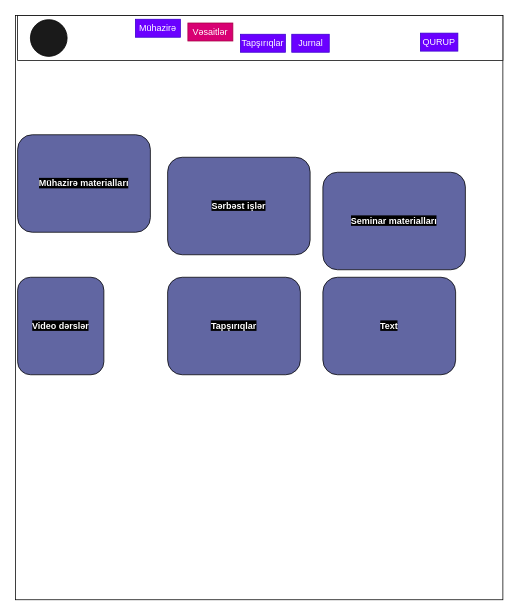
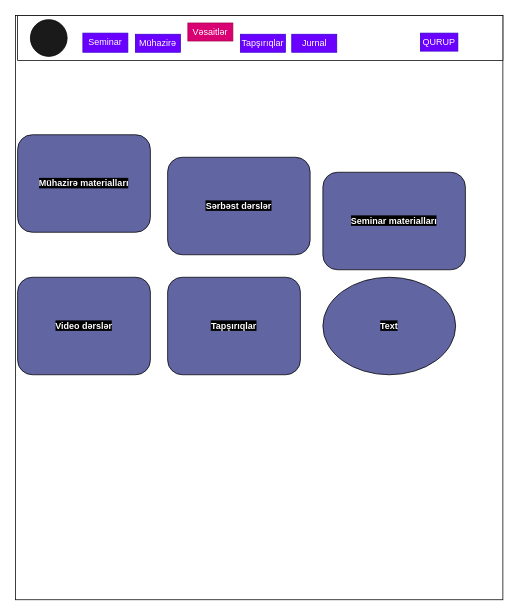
  <mxCell id="0" />
  <mxCell id="1" parent="0" />
  <mxCell id="2" value="Help" style="text;html=1;align=center;verticalAlign=middle;whiteSpace=wrap;rounded=0;fontColor=#FFFFFF;" parent="1" vertex="1"><mxGeometry x="470" y="35" width="60" height="30" as="geometry" /></mxCell>
  <mxCell id="3" value="" style="rounded=0;whiteSpace=wrap;html=1;" parent="1" vertex="1"><mxGeometry x="20" y="20" width="650" height="779" as="geometry" /></mxCell>
  <mxCell id="4" value="" style="rounded=0;whiteSpace=wrap;html=1;" parent="1" vertex="1"><mxGeometry x="23" y="20" width="647" height="60" as="geometry" /></mxCell>
  <mxCell id="5" value="" style="ellipse;whiteSpace=wrap;html=1;aspect=fixed;fillColor=#1A1A1A;" parent="1" vertex="1"><mxGeometry x="40" y="25.5" width="49" height="49" as="geometry" /></mxCell>
  <mxCell id="6" value="&lt;span style=&quot;background-color: rgb(0 , 0 , 0)&quot;&gt;&lt;b&gt;Mühazirə materialları&lt;/b&gt;&lt;/span&gt;" style="rounded=1;whiteSpace=wrap;html=1;fillColor=#6166A2;fontColor=#FFFFFF;" parent="1" vertex="1"><mxGeometry x="23" y="179" width="177" height="130" as="geometry" /></mxCell>
- <mxCell id="7" value="&lt;span style=&quot;background-color: rgb(0 , 0 , 0)&quot;&gt;&lt;b&gt;&lt;font style=&quot;font-size: 12px&quot;&gt;Sərbəst işlər&lt;/font&gt;&lt;/b&gt;&lt;/span&gt;" style="rounded=1;whiteSpace=wrap;html=1;fillColor=#6166A2;fontColor=#FFFFFF;" parent="1" vertex="1"><mxGeometry x="223" y="209" width="190" height="130" as="geometry" /></mxCell>
- <mxCell id="9" value="Mühazirə" style="text;html=1;strokeColor=#3700CC;fillColor=#6a00ff;align=center;verticalAlign=middle;whiteSpace=wrap;rounded=0;fontColor=#ffffff;" parent="1" vertex="1"><mxGeometry x="180" y="25" width="60" height="24" as="geometry" /></mxCell>
+ <mxCell id="7" value="&lt;span style=&quot;background-color: rgb(0 , 0 , 0)&quot;&gt;&lt;b&gt;&lt;font style=&quot;font-size: 12px&quot;&gt;Sərbəst dərslər&lt;/font&gt;&lt;/b&gt;&lt;/span&gt;" style="rounded=1;whiteSpace=wrap;html=1;fillColor=#6166A2;fontColor=#FFFFFF;" parent="1" vertex="1"><mxGeometry x="223" y="209" width="190" height="130" as="geometry" /></mxCell>
+ <mxCell id="8" value="Seminar" style="text;html=1;strokeColor=#3700CC;fillColor=#6a00ff;align=center;verticalAlign=middle;whiteSpace=wrap;rounded=0;fontColor=#ffffff;" parent="1" vertex="1"><mxGeometry x="110" y="43.5" width="60" height="25.5" as="geometry" /></mxCell>
+ <mxCell id="9" value="Mühazirə" style="text;html=1;strokeColor=#3700CC;fillColor=#6a00ff;align=center;verticalAlign=middle;whiteSpace=wrap;rounded=0;fontColor=#ffffff;" parent="1" vertex="1"><mxGeometry x="180" y="45" width="60" height="24" as="geometry" /></mxCell>
  <mxCell id="10" value="Vəsaitlər" style="text;html=1;strokeColor=#A50040;fillColor=#d80073;align=center;verticalAlign=middle;whiteSpace=wrap;rounded=0;fontColor=#ffffff;" parent="1" vertex="1"><mxGeometry x="250" y="30" width="60" height="24" as="geometry" /></mxCell>
  <mxCell id="11" value="Tapşırıqlar" style="text;html=1;strokeColor=#3700CC;fillColor=#6a00ff;align=center;verticalAlign=middle;whiteSpace=wrap;rounded=0;fontColor=#ffffff;" parent="1" vertex="1"><mxGeometry x="320" y="45" width="60" height="24" as="geometry" /></mxCell>
- <mxCell id="12" value="Jurnal" style="text;html=1;strokeColor=#3700CC;fillColor=#6a00ff;align=center;verticalAlign=middle;whiteSpace=wrap;rounded=0;fontColor=#ffffff;" parent="1" vertex="1"><mxGeometry x="388.5" y="45" width="50" height="24" as="geometry" /></mxCell>
+ <mxCell id="12" value="Jurnal" style="text;html=1;strokeColor=#3700CC;fillColor=#6a00ff;align=center;verticalAlign=middle;whiteSpace=wrap;rounded=0;fontColor=#ffffff;" parent="1" vertex="1"><mxGeometry x="388.5" y="45" width="60" height="24" as="geometry" /></mxCell>
  <mxCell id="13" value="QURUP" style="text;html=1;strokeColor=#3700CC;fillColor=#6a00ff;align=center;verticalAlign=middle;whiteSpace=wrap;rounded=0;fontColor=#ffffff;" parent="1" vertex="1"><mxGeometry x="560" y="43.5" width="50" height="24" as="geometry" /></mxCell>
  <mxCell id="14" value="&lt;span style=&quot;background-color: rgb(0 , 0 , 0)&quot;&gt;&lt;b&gt;Seminar materialları&lt;/b&gt;&lt;/span&gt;" style="rounded=1;whiteSpace=wrap;html=1;fillColor=#6166A2;fontColor=#FFFFFF;" parent="1" vertex="1"><mxGeometry x="430" y="229" width="190" height="130" as="geometry" /></mxCell>
- <mxCell id="15" value="&lt;span style=&quot;background-color: rgb(0 , 0 , 0)&quot;&gt;&lt;b&gt;Video dərslər&lt;/b&gt;&lt;/span&gt;" style="rounded=1;whiteSpace=wrap;html=1;fillColor=#6166A2;fontColor=#FFFFFF;" parent="1" vertex="1"><mxGeometry x="23" y="369" width="115" height="130" as="geometry" /></mxCell>
+ <mxCell id="15" value="&lt;span style=&quot;background-color: rgb(0 , 0 , 0)&quot;&gt;&lt;b&gt;Video dərslər&lt;/b&gt;&lt;/span&gt;" style="rounded=1;whiteSpace=wrap;html=1;fillColor=#6166A2;fontColor=#FFFFFF;" parent="1" vertex="1"><mxGeometry x="23" y="369" width="177" height="130" as="geometry" /></mxCell>
  <mxCell id="16" value="&lt;span style=&quot;background-color: rgb(0 , 0 , 0)&quot;&gt;&lt;b&gt;Tapşırıqlar&lt;/b&gt;&lt;/span&gt;" style="rounded=1;whiteSpace=wrap;html=1;fillColor=#6166A2;fontColor=#FFFFFF;" parent="1" vertex="1"><mxGeometry x="223" y="369" width="177" height="130" as="geometry" /></mxCell>
- <mxCell id="17" value="&lt;span style=&quot;background-color: rgb(0 , 0 , 0)&quot;&gt;&lt;b&gt;Text&lt;/b&gt;&lt;/span&gt;" style="rounded=1;whiteSpace=wrap;html=1;fillColor=#6166A2;fontColor=#FFFFFF;" parent="1" vertex="1"><mxGeometry x="430" y="369" width="177" height="130" as="geometry" /></mxCell>
+ <mxCell id="17" value="&lt;span style=&quot;background-color: rgb(0 , 0 , 0)&quot;&gt;&lt;b&gt;Text&lt;/b&gt;&lt;/span&gt;" style="ellipse;whiteSpace=wrap;html=1;fillColor=#6166A2;fontColor=#FFFFFF;" parent="1" vertex="1"><mxGeometry x="430" y="369" width="177" height="130" as="geometry" /></mxCell>
